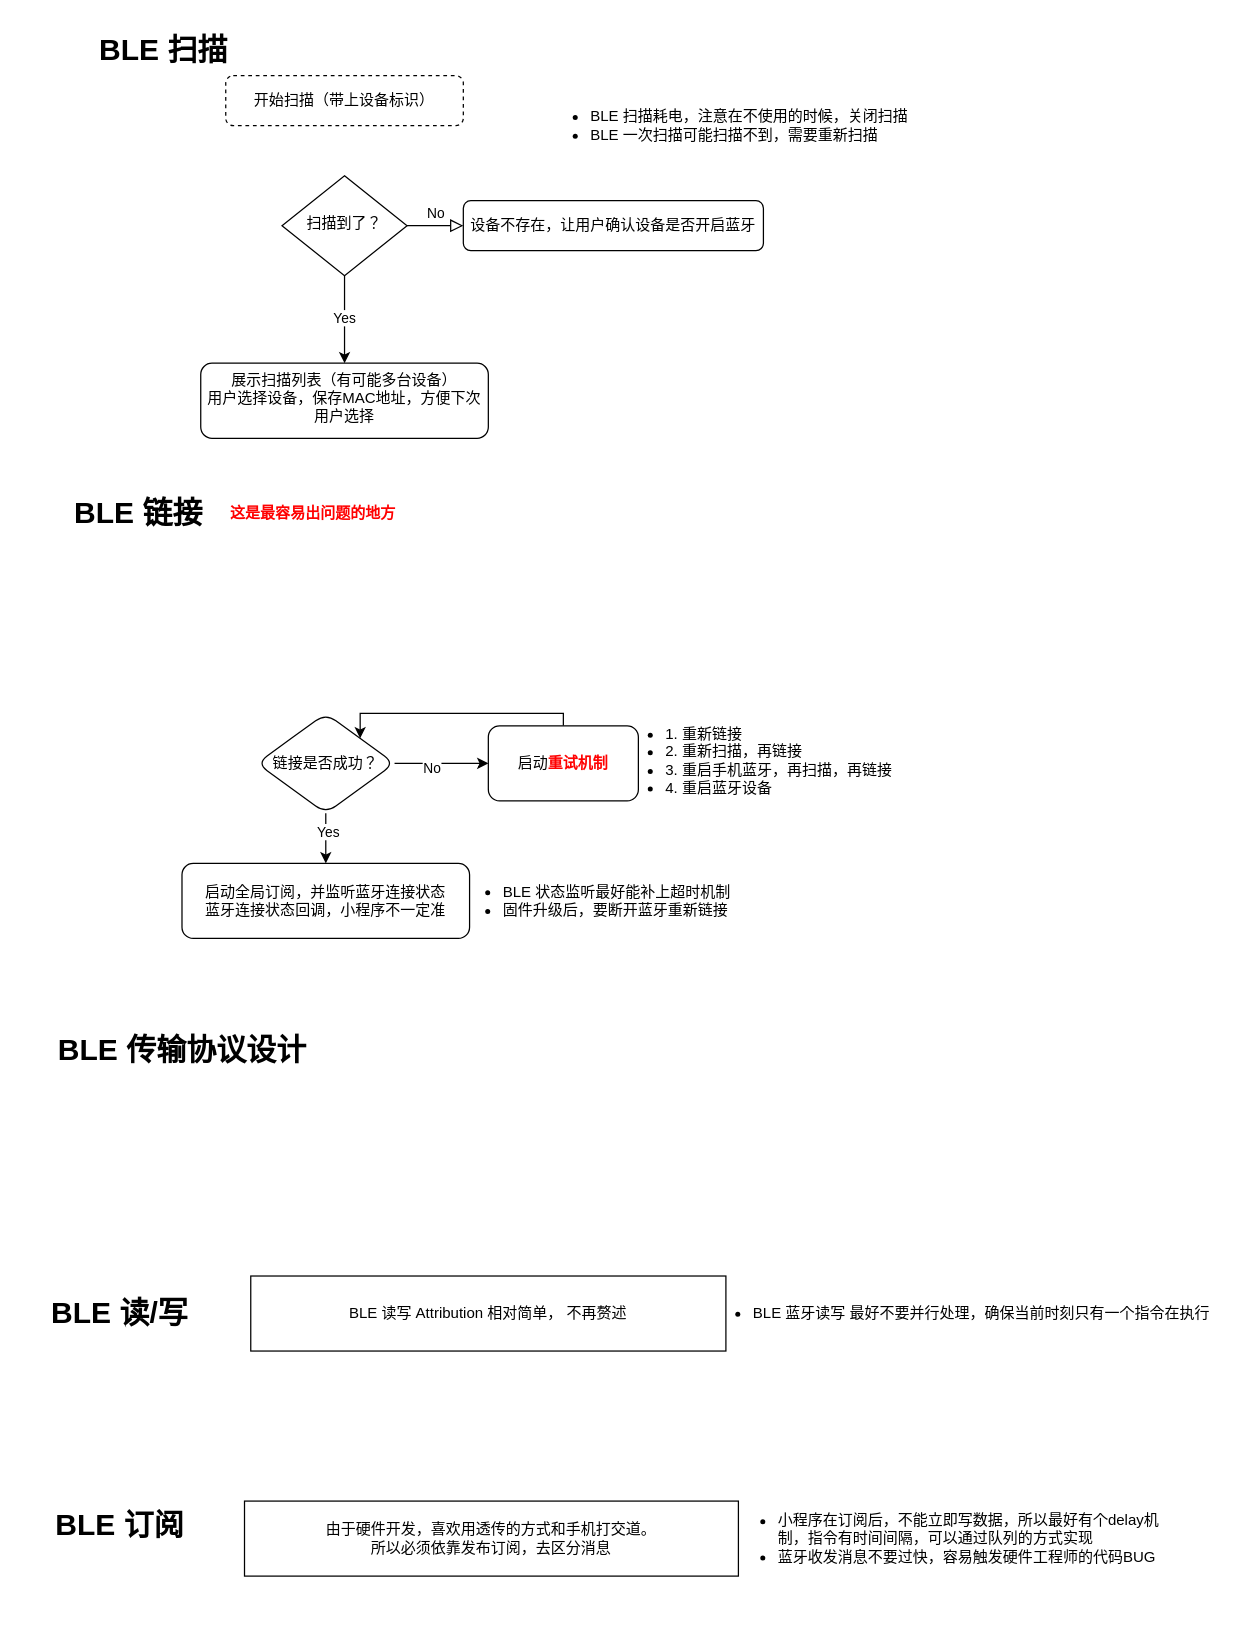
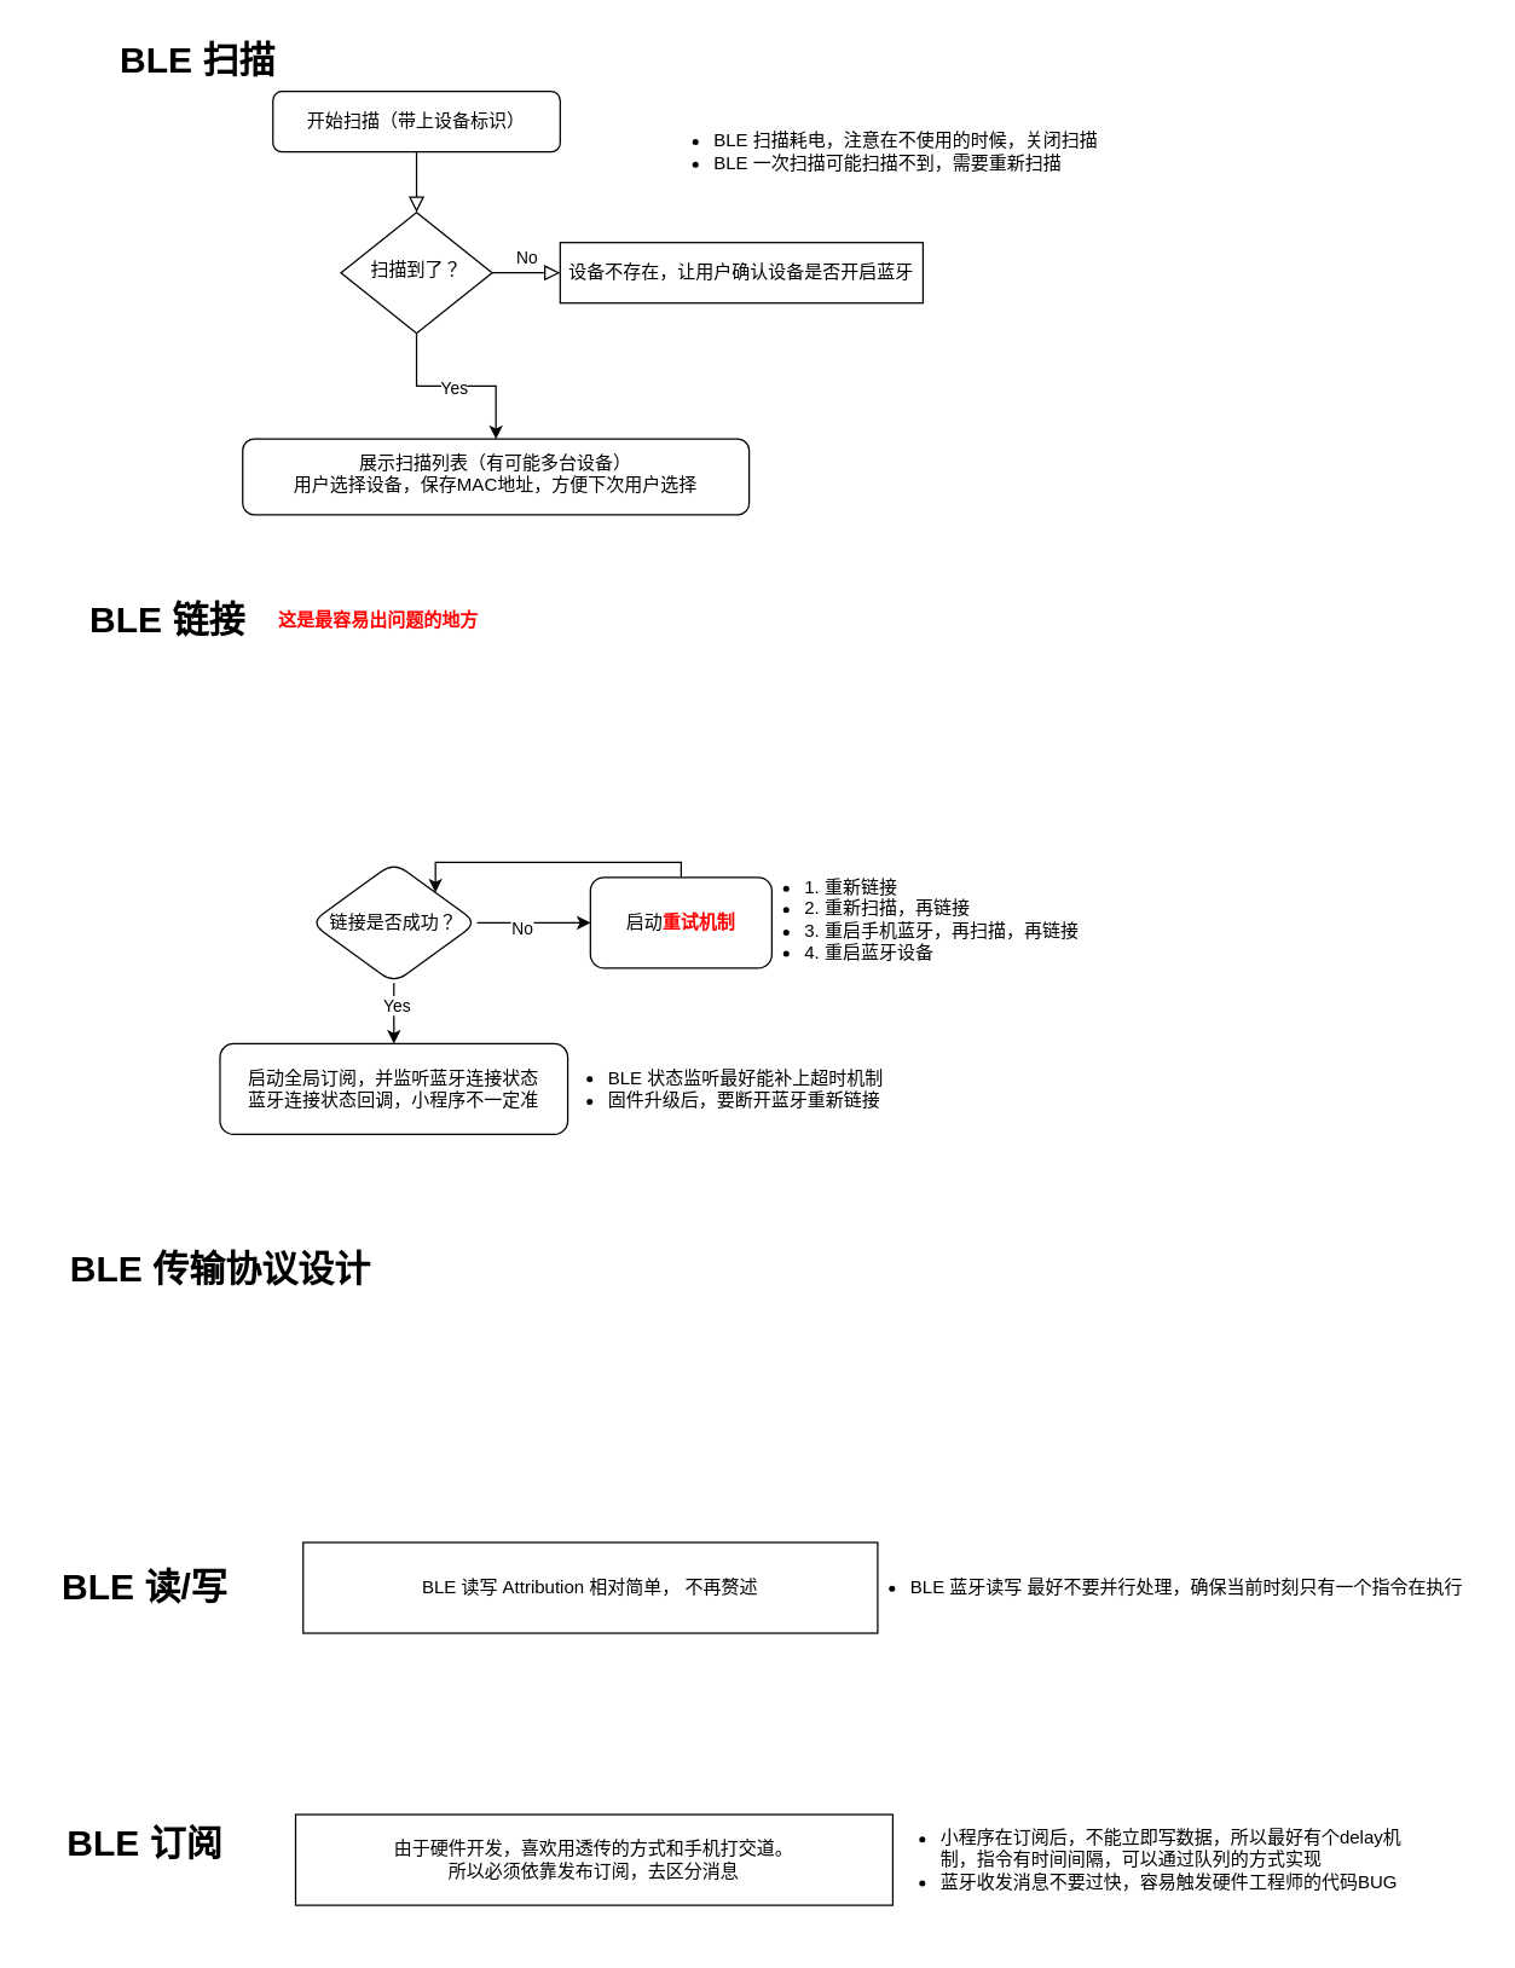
  <mxCell id="0" />
  <mxCell id="1" parent="0" />
- <mxCell id="3" value="开始扫描（带上设备标识）" style="rounded=1;whiteSpace=wrap;html=1;fontSize=12;glass=0;strokeWidth=1;shadow=0;dashed=1;" parent="1" vertex="1"><mxGeometry x="180" y="60" width="190" height="40" as="geometry" /></mxCell>
+ <mxCell id="2" value="" style="rounded=0;html=1;jettySize=auto;orthogonalLoop=1;fontSize=11;endArrow=block;endFill=0;endSize=8;strokeWidth=1;shadow=0;labelBackgroundColor=none;edgeStyle=orthogonalEdgeStyle;" parent="1" source="3" target="7" edge="1"><mxGeometry relative="1" as="geometry" /></mxCell>
+ <mxCell id="3" value="开始扫描（带上设备标识）" style="rounded=1;whiteSpace=wrap;html=1;fontSize=12;glass=0;strokeWidth=1;shadow=0;" parent="1" vertex="1"><mxGeometry x="180" y="60" width="190" height="40" as="geometry" /></mxCell>
  <mxCell id="4" value="No" style="edgeStyle=orthogonalEdgeStyle;rounded=0;html=1;jettySize=auto;orthogonalLoop=1;fontSize=11;endArrow=block;endFill=0;endSize=8;strokeWidth=1;shadow=0;labelBackgroundColor=none;" parent="1" source="7" target="8" edge="1"><mxGeometry y="10" relative="1" as="geometry"><mxPoint as="offset" /></mxGeometry></mxCell>
  <mxCell id="5" value="" style="edgeStyle=orthogonalEdgeStyle;rounded=0;orthogonalLoop=1;jettySize=auto;html=1;" edge="1" parent="1" source="7" target="10"><mxGeometry relative="1" as="geometry" /></mxCell>
  <mxCell id="6" value="Yes" style="edgeLabel;html=1;align=center;verticalAlign=middle;resizable=0;points=[];" vertex="1" connectable="0" parent="5"><mxGeometry x="-0.044" y="-1" relative="1" as="geometry"><mxPoint as="offset" /></mxGeometry></mxCell>
  <mxCell id="7" value="扫描到了？" style="rhombus;whiteSpace=wrap;html=1;shadow=0;fontFamily=Helvetica;fontSize=12;align=center;strokeWidth=1;spacing=6;spacingTop=-4;" parent="1" vertex="1"><mxGeometry x="225" y="140" width="100" height="80" as="geometry" /></mxCell>
- <mxCell id="8" value="设备不存在，让用户确认设备是否开启蓝牙" style="rounded=1;whiteSpace=wrap;html=1;fontSize=12;glass=0;strokeWidth=1;shadow=0;" parent="1" vertex="1"><mxGeometry x="370" y="160" width="240" height="40" as="geometry" /></mxCell>
+ <mxCell id="8" value="设备不存在，让用户确认设备是否开启蓝牙" style="whiteSpace=wrap;html=1;fontSize=12;glass=0;strokeWidth=1;shadow=0;rounded=0;" parent="1" vertex="1"><mxGeometry x="370" y="160" width="240" height="40" as="geometry" /></mxCell>
  <mxCell id="9" value="BLE 扫描" style="text;strokeColor=none;fillColor=none;html=1;fontSize=24;fontStyle=1;verticalAlign=middle;align=center;" vertex="1" parent="1"><mxGeometry x="80" y="20" width="100" height="40" as="geometry" /></mxCell>
- <mxCell id="10" value="展示扫描列表（有可能多台设备）&lt;br&gt;用户选择设备，保存MAC地址，方便下次用户选择" style="rounded=1;whiteSpace=wrap;html=1;shadow=0;strokeWidth=1;spacing=6;spacingTop=-4;" vertex="1" parent="1"><mxGeometry x="160" y="290" width="230" height="60" as="geometry" /></mxCell>
+ <mxCell id="10" value="展示扫描列表（有可能多台设备）&lt;br&gt;用户选择设备，保存MAC地址，方便下次用户选择" style="rounded=1;whiteSpace=wrap;html=1;shadow=0;strokeWidth=1;spacing=6;spacingTop=-4;" vertex="1" parent="1"><mxGeometry x="160" y="290" width="335" height="50" as="geometry" /></mxCell>
  <mxCell id="11" value="&lt;ul&gt;&lt;li&gt;BLE 扫描耗电，注意在不使用的时候，关闭扫描&lt;/li&gt;&lt;li&gt;BLE 一次扫描可能扫描不到，需要重新扫描&lt;/li&gt;&lt;/ul&gt;" style="text;strokeColor=none;fillColor=none;html=1;whiteSpace=wrap;verticalAlign=middle;overflow=hidden;" vertex="1" parent="1"><mxGeometry x="430" y="50" width="320" height="100" as="geometry" /></mxCell>
  <mxCell id="12" value="BLE 链接" style="text;strokeColor=none;fillColor=none;html=1;fontSize=24;fontStyle=1;verticalAlign=middle;align=center;" vertex="1" parent="1"><mxGeometry x="60" y="390" width="100" height="40" as="geometry" /></mxCell>
  <mxCell id="13" value="" style="edgeStyle=orthogonalEdgeStyle;rounded=0;orthogonalLoop=1;jettySize=auto;html=1;" edge="1" parent="1" source="17" target="19"><mxGeometry relative="1" as="geometry" /></mxCell>
  <mxCell id="14" value="No" style="edgeLabel;html=1;align=center;verticalAlign=middle;resizable=0;points=[];" vertex="1" connectable="0" parent="13"><mxGeometry x="-0.231" y="-3" relative="1" as="geometry"><mxPoint as="offset" /></mxGeometry></mxCell>
  <mxCell id="15" value="" style="edgeStyle=orthogonalEdgeStyle;rounded=0;orthogonalLoop=1;jettySize=auto;html=1;" edge="1" parent="1" source="17" target="21"><mxGeometry relative="1" as="geometry" /></mxCell>
  <mxCell id="16" value="Yes" style="edgeLabel;html=1;align=center;verticalAlign=middle;resizable=0;points=[];" vertex="1" connectable="0" parent="15"><mxGeometry x="-0.311" y="1" relative="1" as="geometry"><mxPoint as="offset" /></mxGeometry></mxCell>
  <mxCell id="17" value="链接是否成功？" style="rhombus;whiteSpace=wrap;html=1;rounded=1;" vertex="1" parent="1"><mxGeometry x="205" y="570" width="110" height="80" as="geometry" /></mxCell>
  <mxCell id="18" style="edgeStyle=orthogonalEdgeStyle;rounded=0;orthogonalLoop=1;jettySize=auto;html=1;exitX=0.5;exitY=0;exitDx=0;exitDy=0;entryX=1;entryY=0;entryDx=0;entryDy=0;" edge="1" parent="1" source="19" target="17"><mxGeometry relative="1" as="geometry"><Array as="points"><mxPoint x="450" y="570" /><mxPoint x="288" y="570" /></Array></mxGeometry></mxCell>
  <mxCell id="19" value="启动&lt;b&gt;&lt;font color=&quot;#ff0000&quot;&gt;重试机制&lt;/font&gt;&lt;/b&gt;" style="whiteSpace=wrap;html=1;rounded=1;" vertex="1" parent="1"><mxGeometry x="390" y="580" width="120" height="60" as="geometry" /></mxCell>
  <mxCell id="20" value="&lt;ul&gt;&lt;li&gt;1. 重新链接&lt;/li&gt;&lt;li&gt;&lt;span style=&quot;background-color: initial;&quot;&gt;2. 重新扫描，再链接&lt;/span&gt;&lt;/li&gt;&lt;li&gt;&lt;span style=&quot;background-color: initial;&quot;&gt;3. 重启手机蓝牙，再扫描，再链接&lt;/span&gt;&lt;br&gt;&lt;/li&gt;&lt;li&gt;&lt;span style=&quot;background-color: initial;&quot;&gt;4. 重启蓝牙设备&lt;/span&gt;&lt;/li&gt;&lt;/ul&gt;" style="text;strokeColor=none;fillColor=none;html=1;whiteSpace=wrap;verticalAlign=middle;overflow=hidden;" vertex="1" parent="1"><mxGeometry x="490" y="545" width="240" height="125" as="geometry" /></mxCell>
  <mxCell id="21" value="启动全局订阅，并监听蓝牙连接状态&lt;br&gt;蓝牙连接状态回调，小程序不一定准" style="whiteSpace=wrap;html=1;rounded=1;" vertex="1" parent="1"><mxGeometry x="145" y="690" width="230" height="60" as="geometry" /></mxCell>
  <mxCell id="22" value="BLE 读/写" style="text;strokeColor=none;fillColor=none;html=1;fontSize=24;fontStyle=1;verticalAlign=middle;align=center;" vertex="1" parent="1"><mxGeometry x="40" y="1030" width="110" height="40" as="geometry" /></mxCell>
  <mxCell id="23" value="BLE 读写 Attribution 相对简单， 不再赘述" style="whiteSpace=wrap;html=1;" vertex="1" parent="1"><mxGeometry x="200" y="1020" width="380" height="60" as="geometry" /></mxCell>
  <mxCell id="24" value="BLE 传输协议设计" style="text;strokeColor=none;fillColor=none;html=1;fontSize=24;fontStyle=1;verticalAlign=middle;align=center;" vertex="1" parent="1"><mxGeometry y="820" width="250" height="40" as="geometry" x="20" /></mxCell>
  <mxCell id="25" value="&lt;ul&gt;&lt;li&gt;BLE 状态监听最好能补上超时机制&lt;/li&gt;&lt;li&gt;固件升级后，要断开蓝牙重新链接&lt;/li&gt;&lt;/ul&gt;" style="text;strokeColor=none;fillColor=none;html=1;whiteSpace=wrap;verticalAlign=middle;overflow=hidden;" vertex="1" parent="1"><mxGeometry x="360" y="690" width="250" height="60" as="geometry" /></mxCell>
  <mxCell id="26" value="BLE 订阅" style="text;strokeColor=none;fillColor=none;html=1;fontSize=24;fontStyle=1;verticalAlign=middle;align=center;" vertex="1" parent="1"><mxGeometry x="35" y="1200" width="120" height="40" as="geometry" /></mxCell>
  <mxCell id="27" value="由于硬件开发，喜欢用透传的方式和手机打交道。&lt;br&gt;所以必须依靠发布订阅，去区分消息" style="rounded=0;whiteSpace=wrap;html=1;" vertex="1" parent="1"><mxGeometry x="195" y="1200" width="395" height="60" as="geometry" /></mxCell>
  <mxCell id="28" value="&lt;ul&gt;&lt;li&gt;BLE 蓝牙读写 最好不要并行处理，确保当前时刻只有一个指令在执行&lt;/li&gt;&lt;/ul&gt;" style="text;strokeColor=none;fillColor=none;html=1;whiteSpace=wrap;verticalAlign=middle;overflow=hidden;" vertex="1" parent="1"><mxGeometry x="560" y="1010" width="420" height="80" as="geometry" /></mxCell>
  <mxCell id="29" value="&lt;ul&gt;&lt;li style=&quot;border-color: var(--border-color);&quot;&gt;小程序在订阅后，不能立即写数据，所以最好有个delay机制，指令有时间间隔，可以通过队列的方式实现&lt;/li&gt;&lt;li style=&quot;border-color: var(--border-color);&quot;&gt;蓝牙收发消息不要过快，容易触发硬件工程师的代码BUG&lt;/li&gt;&lt;/ul&gt;" style="text;strokeColor=none;fillColor=none;html=1;whiteSpace=wrap;verticalAlign=middle;overflow=hidden;" vertex="1" parent="1"><mxGeometry x="580" y="1180" width="360" height="100" as="geometry" /></mxCell>
  <mxCell id="30" value="&lt;b&gt;&lt;font color=&quot;#ff0000&quot;&gt;这是最容易出问题的地方&lt;/font&gt;&lt;/b&gt;" style="text;html=1;strokeColor=none;fillColor=none;align=center;verticalAlign=middle;whiteSpace=wrap;rounded=0;" vertex="1" parent="1"><mxGeometry x="150" y="385" width="200" height="50" as="geometry" /></mxCell>
